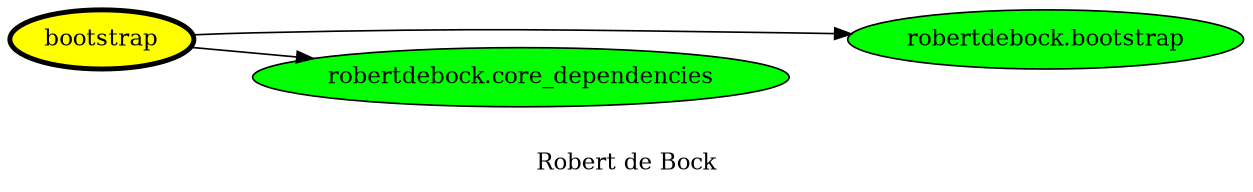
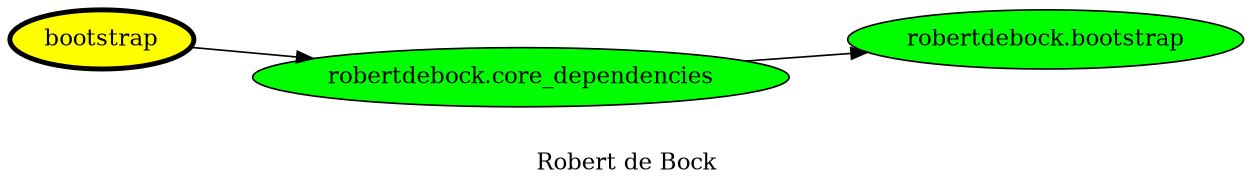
  digraph {
    label="Robert de Bock"
    rankdir=LR
    node [fillcolor=green style=filled]
    n1 [fillcolor=yellow label=bootstrap penwidth=3]
    "robertdebock.bootstrap"
    "robertdebock.core_dependencies"
-   n1 -> "robertdebock.bootstrap"
+   "robertdebock.core_dependencies" -> "robertdebock.bootstrap"
    n1 -> "robertdebock.core_dependencies"
  }
